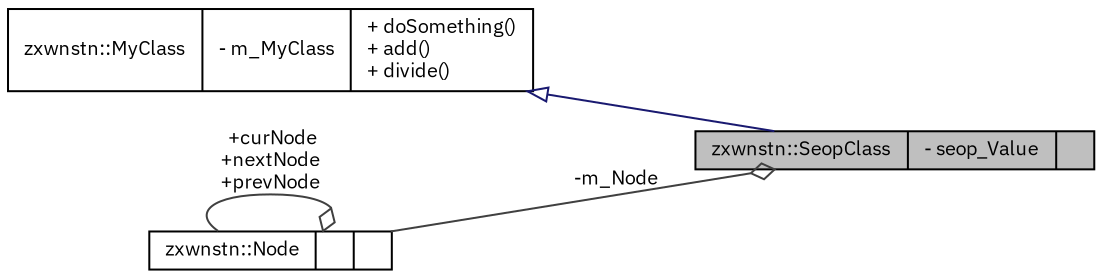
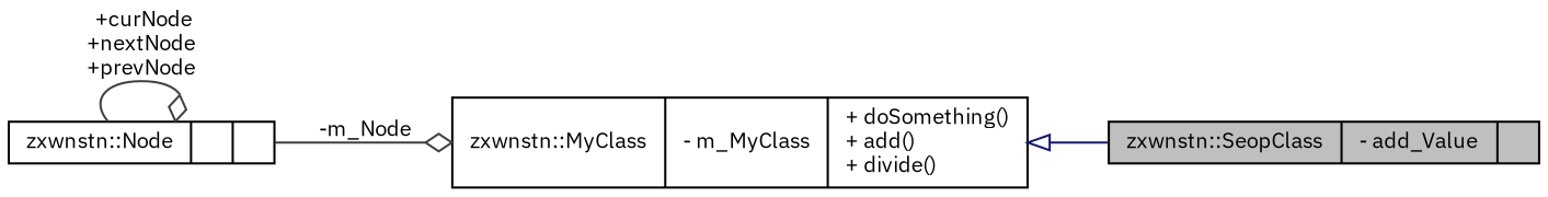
  digraph {
    fontname="IBM Plex Sans"
    rankdir=LR
    node [color=black fillcolor=white fontname="IBM Plex Sans" fontsize=10 shape=record style=filled]
    edge [color=grey25 fontname="IBM Plex Sans" fontsize=10 labelfontname=Helvetica labelfontsize=10 style=solid arrowhead=odiamond]
-   n1 [fillcolor=grey75 fontcolor=black height=0.2 label="{zxwnstn::SeopClass\n|- seop_Value\l|}" width=0.4]
+   n1 [fillcolor=grey75 fontcolor=black height=0.2 label="{zxwnstn::SeopClass\n|- add_Value\l|}" width=0.4]
    n2 [height=0.2 label="{zxwnstn::MyClass\n|- m_MyClass\l|+ doSomething()\l+ add()\l+ divide()\l}" width=0.4]
    n3 [height=0.2 label="{zxwnstn::Node\n||}" width=0.4]
    n2 -> n1 [arrowtail=onormal color=midnightblue dir=back arrowhead=""]
-   n3 -> n1 [label=" -m_Node"]
+   n3 -> n2 [label=" -m_Node"]
    n3 -> n3 [label=" +curNode\n+nextNode\n+prevNode"]
  }
